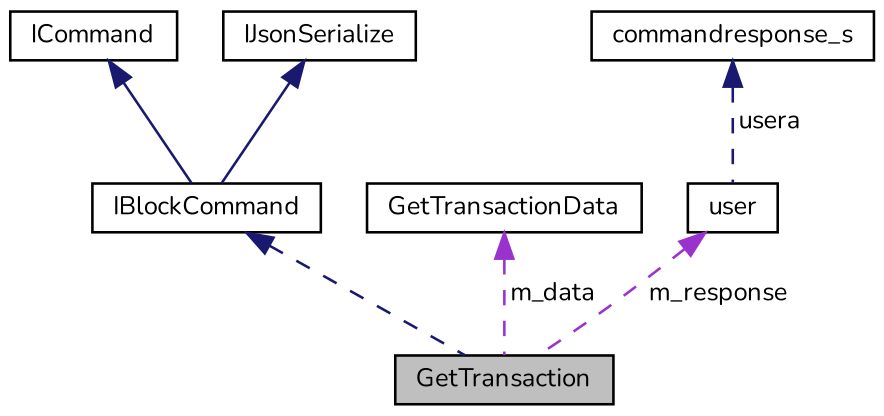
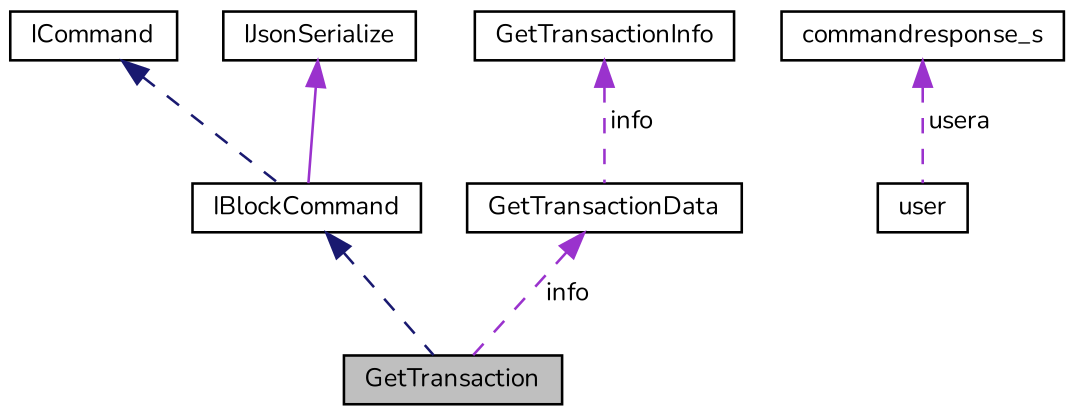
  digraph {
    fontname=Nunito
    node [color=black fillcolor=white fontname=Nunito fontsize=10 shape=record style=filled]
    edge [color=darkorchid3 dir=back fontname=Nunito fontsize=10 labelfontname=Helvetica labelfontsize=10 style=dashed]
    n1 [fillcolor=grey75 fontcolor=black height=0.2 label=GetTransaction width=0.4]
    n2 [height=0.2 label=IBlockCommand width=0.4]
    n3 [height=0.2 label=ICommand width=0.4]
    n4 [height=0.2 label=IJsonSerialize width=0.4]
    n5 [height=0.2 label=GetTransactionData width=0.4]
+   n6 [height=0.2 label=GetTransactionInfo width=0.4]
    n7 [height=0.2 label=user width=0.4]
    n8 [height=0.2 label=commandresponse_s width=0.4]
    n2 -> n1 [color=midnightblue]
-   n3 -> n2 [color=midnightblue style=solid]
-   n4 -> n2 [color=midnightblue style=solid]
-   n5 -> n1 [label=" m_data"]
-   n7 -> n1 [label=" m_response"]
-   n8 -> n7 [color=midnightblue label=" usera"]
+   n3 -> n2 [color=midnightblue]
+   n4 -> n2 [style=solid]
+   n5 -> n1 [label=" info"]
+   n6 -> n5 [label=" info"]
+   n8 -> n7 [label=" usera"]
  }
